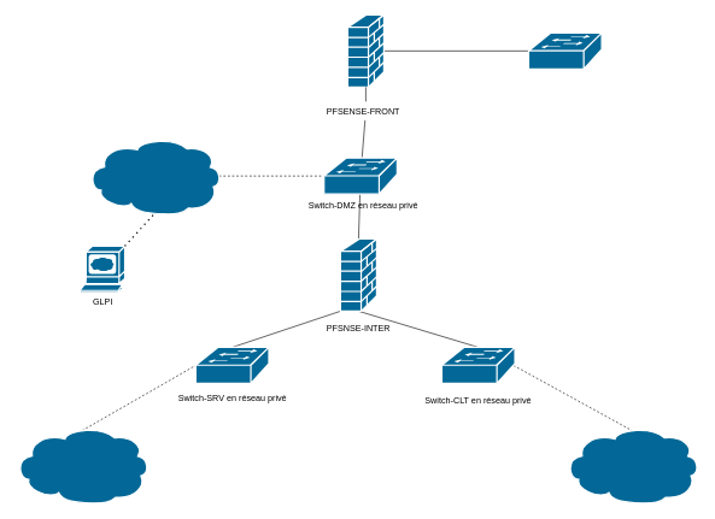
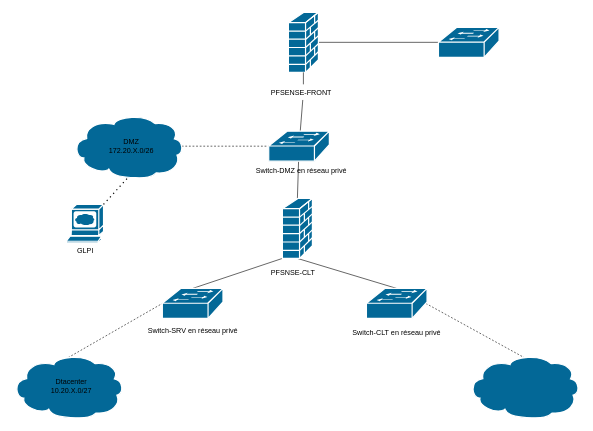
  <mxCell id="0" />
  <mxCell id="1" parent="0" />
  <mxCell id="2" value="" style="endArrow=none;html=1;rounded=0;entryX=0;entryY=0.5;entryDx=0;entryDy=0;entryPerimeter=0;" edge="1" parent="1" source="24" target="28"><mxGeometry width="50" height="50" relative="1" as="geometry"><mxPoint x="590" y="90" as="sourcePoint" /><mxPoint x="640" y="40" as="targetPoint" /></mxGeometry></mxCell>
  <mxCell id="3" value="" style="endArrow=none;html=1;rounded=0;exitX=0.5;exitY=0;exitDx=0;exitDy=0;exitPerimeter=0;" edge="1" parent="1" source="13"><mxGeometry width="50" height="50" relative="1" as="geometry"><mxPoint x="450" y="310" as="sourcePoint" /><mxPoint x="500" y="260" as="targetPoint" /></mxGeometry></mxCell>
  <mxCell id="4" value="" style="endArrow=none;html=1;rounded=0;entryX=0;entryY=1;entryDx=0;entryDy=0;entryPerimeter=0;exitX=0.5;exitY=0;exitDx=0;exitDy=0;exitPerimeter=0;" edge="1" parent="1" source="18" target="15"><mxGeometry width="50" height="50" relative="1" as="geometry"><mxPoint x="360" y="470" as="sourcePoint" /><mxPoint x="410" y="420" as="targetPoint" /></mxGeometry></mxCell>
  <mxCell id="5" value="" style="endArrow=none;html=1;rounded=0;exitX=0.5;exitY=1;exitDx=0;exitDy=0;exitPerimeter=0;entryX=0.5;entryY=0;entryDx=0;entryDy=0;entryPerimeter=0;" edge="1" parent="1" source="15" target="21"><mxGeometry width="50" height="50" relative="1" as="geometry"><mxPoint x="555" y="480" as="sourcePoint" /><mxPoint x="605" y="430" as="targetPoint" /></mxGeometry></mxCell>
  <mxCell id="6" value="" style="endArrow=none;html=1;rounded=0;" edge="1" parent="1" source="13" target="25"><mxGeometry width="50" height="50" relative="1" as="geometry"><mxPoint x="505" y="210" as="sourcePoint" /><mxPoint x="505" y="120" as="targetPoint" /><Array as="points" /></mxGeometry></mxCell>
  <mxCell id="7" value="" style="endArrow=none;dashed=1;html=1;rounded=0;exitX=0.98;exitY=0.5;exitDx=0;exitDy=0;exitPerimeter=0;entryX=0;entryY=0.5;entryDx=0;entryDy=0;entryPerimeter=0;" edge="1" parent="1" source="35" target="13"><mxGeometry width="50" height="50" relative="1" as="geometry"><mxPoint x="430" y="250" as="sourcePoint" /><mxPoint x="480" y="200" as="targetPoint" /></mxGeometry></mxCell>
  <mxCell id="8" value="" style="endArrow=none;dashed=1;html=1;rounded=0;exitX=0.5;exitY=0.05;exitDx=0;exitDy=0;exitPerimeter=0;entryX=0;entryY=0.5;entryDx=0;entryDy=0;entryPerimeter=0;" edge="1" parent="1" source="30" target="18"><mxGeometry width="50" height="50" relative="1" as="geometry"><mxPoint x="170" y="600" as="sourcePoint" /><mxPoint x="220" y="550" as="targetPoint" /></mxGeometry></mxCell>
  <mxCell id="9" value="" style="endArrow=none;dashed=1;html=1;rounded=0;exitX=0.98;exitY=0.5;exitDx=0;exitDy=0;exitPerimeter=0;entryX=0.5;entryY=0.05;entryDx=0;entryDy=0;entryPerimeter=0;" edge="1" parent="1" source="21" target="33"><mxGeometry width="50" height="50" relative="1" as="geometry"><mxPoint x="755.5" y="530" as="sourcePoint" /><mxPoint x="805.5" y="480" as="targetPoint" /></mxGeometry></mxCell>
  <mxCell id="10" value="" style="endArrow=none;html=1;rounded=0;exitX=0.5;exitY=0;exitDx=0;exitDy=0;exitPerimeter=0;" edge="1" parent="1" source="15" target="13"><mxGeometry width="50" height="50" relative="1" as="geometry"><mxPoint x="495" y="330" as="sourcePoint" /><mxPoint x="500" y="260" as="targetPoint" /></mxGeometry></mxCell>
  <mxCell id="11" value="" style="group" vertex="1" connectable="0" parent="1"><mxGeometry x="420" y="218" width="170" height="78" as="geometry" /></mxCell>
  <mxCell id="12" value="Switch-DMZ en réseau privé" style="text;strokeColor=none;fillColor=none;align=left;verticalAlign=top;spacingLeft=4;spacingRight=4;overflow=hidden;rotatable=0;points=[[0,0.5],[1,0.5]];portConstraint=eastwest;whiteSpace=wrap;html=1;" vertex="1" parent="11"><mxGeometry y="52" width="170" height="26" as="geometry" /></mxCell>
  <mxCell id="13" value="" style="shape=mxgraph.cisco.switches.workgroup_switch;sketch=0;html=1;pointerEvents=1;dashed=0;fillColor=#036897;strokeColor=#ffffff;strokeWidth=2;verticalLabelPosition=bottom;verticalAlign=top;align=center;outlineConnect=0;" vertex="1" parent="11"><mxGeometry x="27.25" width="101" height="50" as="geometry" /></mxCell>
  <mxCell id="14" value="" style="group" vertex="1" connectable="0" parent="1"><mxGeometry x="445" y="330" width="105.5" height="136" as="geometry" /></mxCell>
  <mxCell id="15" value="" style="shape=mxgraph.cisco.security.firewall;sketch=0;html=1;pointerEvents=1;dashed=0;fillColor=#036897;strokeColor=#ffffff;strokeWidth=2;verticalLabelPosition=bottom;verticalAlign=top;align=center;outlineConnect=0;" vertex="1" parent="14"><mxGeometry x="25" width="50" height="100" as="geometry" /></mxCell>
- <mxCell id="16" value="PFSNSE-INTER" style="text;strokeColor=none;fillColor=none;align=left;verticalAlign=top;spacingLeft=4;spacingRight=4;overflow=hidden;rotatable=0;points=[[0,0.5],[1,0.5]];portConstraint=eastwest;whiteSpace=wrap;html=1;" vertex="1" parent="14"><mxGeometry y="110" width="105.5" height="26" as="geometry" /></mxCell>
+ <mxCell id="16" value="PFSNSE-CLT" style="text;strokeColor=none;fillColor=none;align=left;verticalAlign=top;spacingLeft=4;spacingRight=4;overflow=hidden;rotatable=0;points=[[0,0.5],[1,0.5]];portConstraint=eastwest;whiteSpace=wrap;html=1;" vertex="1" parent="14"><mxGeometry y="110" width="105.5" height="26" as="geometry" /></mxCell>
  <mxCell id="17" value="" style="group" vertex="1" connectable="0" parent="1"><mxGeometry x="230.5" y="480" width="180" height="85" as="geometry" /></mxCell>
  <mxCell id="18" value="&lt;div style=&quot;&quot;&gt;&lt;br&gt;&lt;/div&gt;" style="shape=mxgraph.cisco.switches.workgroup_switch;sketch=0;html=1;pointerEvents=1;dashed=0;fillColor=#036897;strokeColor=#ffffff;strokeWidth=2;verticalLabelPosition=bottom;verticalAlign=top;align=left;outlineConnect=0;" vertex="1" parent="17"><mxGeometry x="39.5" width="101" height="50" as="geometry" /></mxCell>
  <mxCell id="19" value="&lt;span style=&quot;text-align: left;&quot;&gt;Switch-SRV en réseau privé&lt;/span&gt;" style="text;html=1;align=center;verticalAlign=middle;whiteSpace=wrap;rounded=0;" vertex="1" parent="17"><mxGeometry y="55" width="180" height="30" as="geometry" /></mxCell>
  <mxCell id="20" value="" style="group" vertex="1" connectable="0" parent="1"><mxGeometry x="580.5" y="480" width="160" height="80" as="geometry" /></mxCell>
  <mxCell id="21" value="" style="shape=mxgraph.cisco.switches.workgroup_switch;sketch=0;html=1;pointerEvents=1;dashed=0;fillColor=#036897;strokeColor=#ffffff;strokeWidth=2;verticalLabelPosition=bottom;verticalAlign=top;align=center;outlineConnect=0;" vertex="1" parent="20"><mxGeometry x="29.5" width="101" height="50" as="geometry" /></mxCell>
  <mxCell id="22" value="Switch-CLT en réseau privé" style="text;strokeColor=none;fillColor=none;align=left;verticalAlign=top;spacingLeft=4;spacingRight=4;overflow=hidden;rotatable=0;points=[[0,0.5],[1,0.5]];portConstraint=eastwest;whiteSpace=wrap;html=1;" vertex="1" parent="20"><mxGeometry y="60" width="160" height="20" as="geometry" /></mxCell>
  <mxCell id="23" value="" style="group" vertex="1" connectable="0" parent="1"><mxGeometry x="445" y="20" width="120" height="146" as="geometry" /></mxCell>
  <mxCell id="24" value="" style="shape=mxgraph.cisco.security.firewall;sketch=0;html=1;pointerEvents=1;dashed=0;fillColor=#036897;strokeColor=#ffffff;strokeWidth=2;verticalLabelPosition=bottom;verticalAlign=top;align=center;outlineConnect=0;" vertex="1" parent="23"><mxGeometry x="35" width="50" height="100" as="geometry" /></mxCell>
  <mxCell id="25" value="PFSENSE-FRONT" style="text;strokeColor=none;fillColor=none;align=left;verticalAlign=top;spacingLeft=4;spacingRight=4;overflow=hidden;rotatable=0;points=[[0,0.5],[1,0.5]];portConstraint=eastwest;whiteSpace=wrap;html=1;" vertex="1" parent="23"><mxGeometry y="120" width="120" height="26" as="geometry" /></mxCell>
  <mxCell id="26" value="" style="endArrow=none;html=1;rounded=0;" edge="1" parent="23" source="25" target="24"><mxGeometry width="50" height="50" relative="1" as="geometry"><mxPoint x="24" y="150" as="sourcePoint" /><mxPoint x="74" y="100" as="targetPoint" /><Array as="points" /></mxGeometry></mxCell>
  <mxCell id="27" value="" style="group" vertex="1" connectable="0" parent="1"><mxGeometry x="700" y="45" width="150" height="85" as="geometry" /></mxCell>
  <mxCell id="28" value="" style="shape=mxgraph.cisco.switches.workgroup_switch;sketch=0;html=1;pointerEvents=1;dashed=0;fillColor=#036897;strokeColor=#ffffff;strokeWidth=2;verticalLabelPosition=bottom;verticalAlign=top;align=center;outlineConnect=0;" vertex="1" parent="27"><mxGeometry x="30" width="101" height="50" as="geometry" /></mxCell>
  <mxCell id="29" value="" style="group" vertex="1" connectable="0" parent="1"><mxGeometry x="20" y="590" width="186" height="106" as="geometry" /></mxCell>
  <mxCell id="30" value="" style="shape=mxgraph.cisco.storage.cloud;sketch=0;html=1;pointerEvents=1;dashed=0;fillColor=#036897;strokeColor=#ffffff;strokeWidth=2;verticalLabelPosition=bottom;verticalAlign=top;align=center;outlineConnect=0;" vertex="1" parent="29"><mxGeometry width="186" height="106" as="geometry" /></mxCell>
+ <mxCell id="31" value="Dtacenter&lt;div&gt;10.20.X.0/27&lt;/div&gt;" style="text;html=1;align=center;verticalAlign=middle;whiteSpace=wrap;rounded=0;" vertex="1" parent="29"><mxGeometry x="60" y="38" width="77" height="30" as="geometry" /></mxCell>
  <mxCell id="32" value="" style="group" vertex="1" connectable="0" parent="1"><mxGeometry x="780" y="590" width="186" height="106" as="geometry" /></mxCell>
  <mxCell id="33" value="" style="shape=mxgraph.cisco.storage.cloud;sketch=0;html=1;pointerEvents=1;dashed=0;fillColor=#036897;strokeColor=#ffffff;strokeWidth=2;verticalLabelPosition=bottom;verticalAlign=top;align=center;outlineConnect=0;" vertex="1" parent="32"><mxGeometry width="186" height="106" as="geometry" /></mxCell>
  <mxCell id="34" value="" style="group" vertex="1" connectable="0" parent="1"><mxGeometry x="120" y="190" width="186" height="106" as="geometry" /></mxCell>
  <mxCell id="35" value="" style="shape=mxgraph.cisco.storage.cloud;sketch=0;html=1;pointerEvents=1;dashed=0;fillColor=#036897;strokeColor=#ffffff;strokeWidth=2;verticalLabelPosition=bottom;verticalAlign=top;align=center;outlineConnect=0;" vertex="1" parent="34"><mxGeometry width="186" height="106" as="geometry" /></mxCell>
+ <mxCell id="36" value="DMZ&lt;div&gt;172.20.X.0/26&lt;/div&gt;" style="text;html=1;align=center;verticalAlign=middle;whiteSpace=wrap;rounded=0;" vertex="1" parent="34"><mxGeometry x="60" y="38" width="77" height="30" as="geometry" /></mxCell>
  <mxCell id="37" value="" style="group" vertex="1" connectable="0" parent="1"><mxGeometry x="110" y="340" width="62" height="93" as="geometry" /></mxCell>
  <mxCell id="38" style="edgeStyle=orthogonalEdgeStyle;rounded=0;orthogonalLoop=1;jettySize=auto;html=1;exitX=0.5;exitY=0;exitDx=0;exitDy=0;exitPerimeter=0;" edge="1" parent="37" source="39"><mxGeometry relative="1" as="geometry"><mxPoint x="31.429" y="-0.357" as="targetPoint" /></mxGeometry></mxCell>
  <mxCell id="39" value="" style="shape=mxgraph.cisco.computers_and_peripherals.web_browser;sketch=0;html=1;pointerEvents=1;dashed=0;fillColor=#036897;strokeColor=#ffffff;strokeWidth=2;verticalLabelPosition=bottom;verticalAlign=top;align=center;outlineConnect=0;" vertex="1" parent="37"><mxGeometry width="62" height="64" as="geometry" /></mxCell>
  <mxCell id="40" value="GLPI" style="text;html=1;align=center;verticalAlign=middle;whiteSpace=wrap;rounded=0;" vertex="1" parent="37"><mxGeometry x="2" y="63" width="60" height="30" as="geometry" /></mxCell>
  <mxCell id="41" value="" style="endArrow=none;dashed=1;html=1;dashPattern=1 3;strokeWidth=2;rounded=0;exitX=1;exitY=0;exitDx=0;exitDy=0;exitPerimeter=0;entryX=0.5;entryY=0.99;entryDx=0;entryDy=0;entryPerimeter=0;" edge="1" parent="1" source="39" target="35"><mxGeometry width="50" height="50" relative="1" as="geometry"><mxPoint x="188" y="375" as="sourcePoint" /><mxPoint x="238" y="325" as="targetPoint" /></mxGeometry></mxCell>
